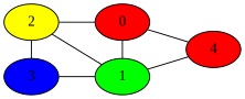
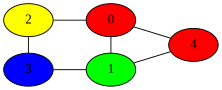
  graph {
    rankdir=LR
    fontname="Liberation Serif"
    node [fillcolor=red style=filled fontname="Liberation Serif"]
    edge [fontname="Liberation Serif"]
    1 [fillcolor=green]
    0
    2 [fillcolor=yellow]
    3 [fillcolor=blue]
    4
    subgraph sub_1 {
      rank=same
      1
      0
    }
    subgraph sub_2 {
      rank=same
      2
      3
    }
    1 -- 4
    0 -- 1
    0 -- 4
-   2 -- 1
    2 -- 0
    2 -- 3
    3 -- 1
  }
